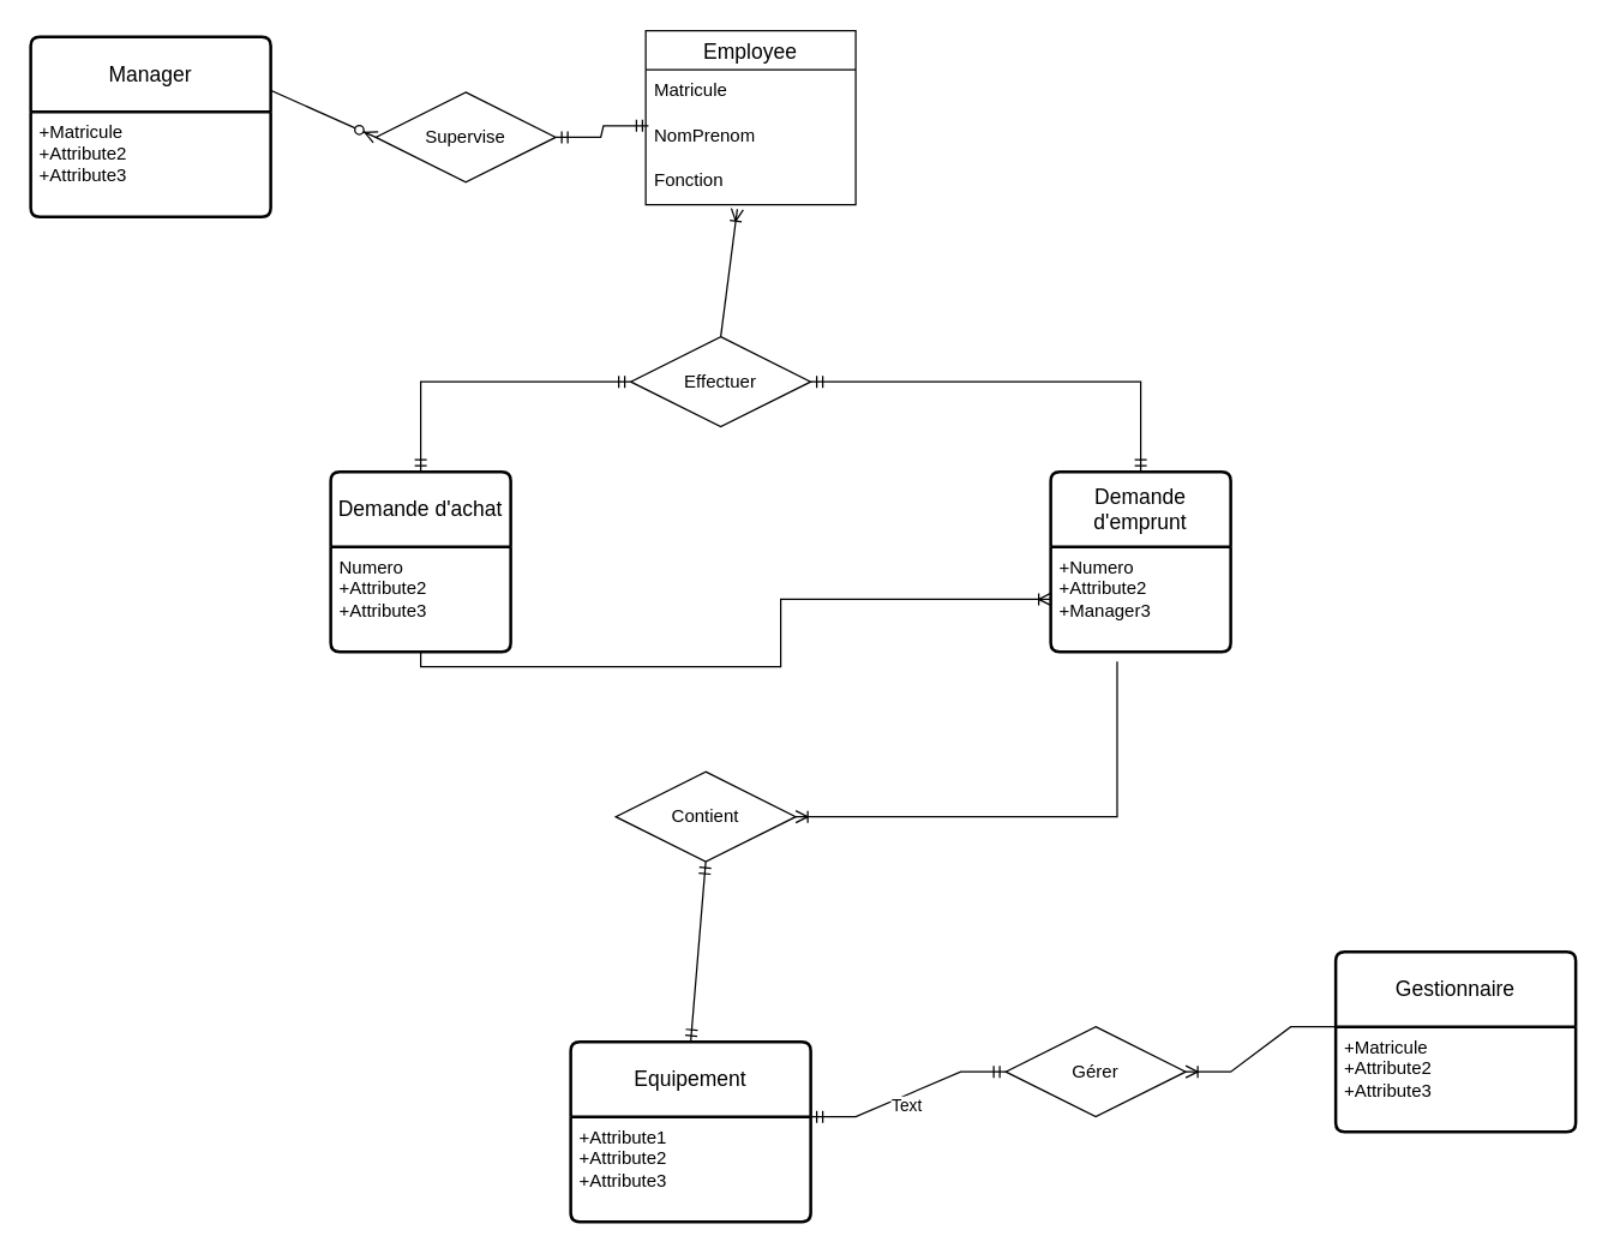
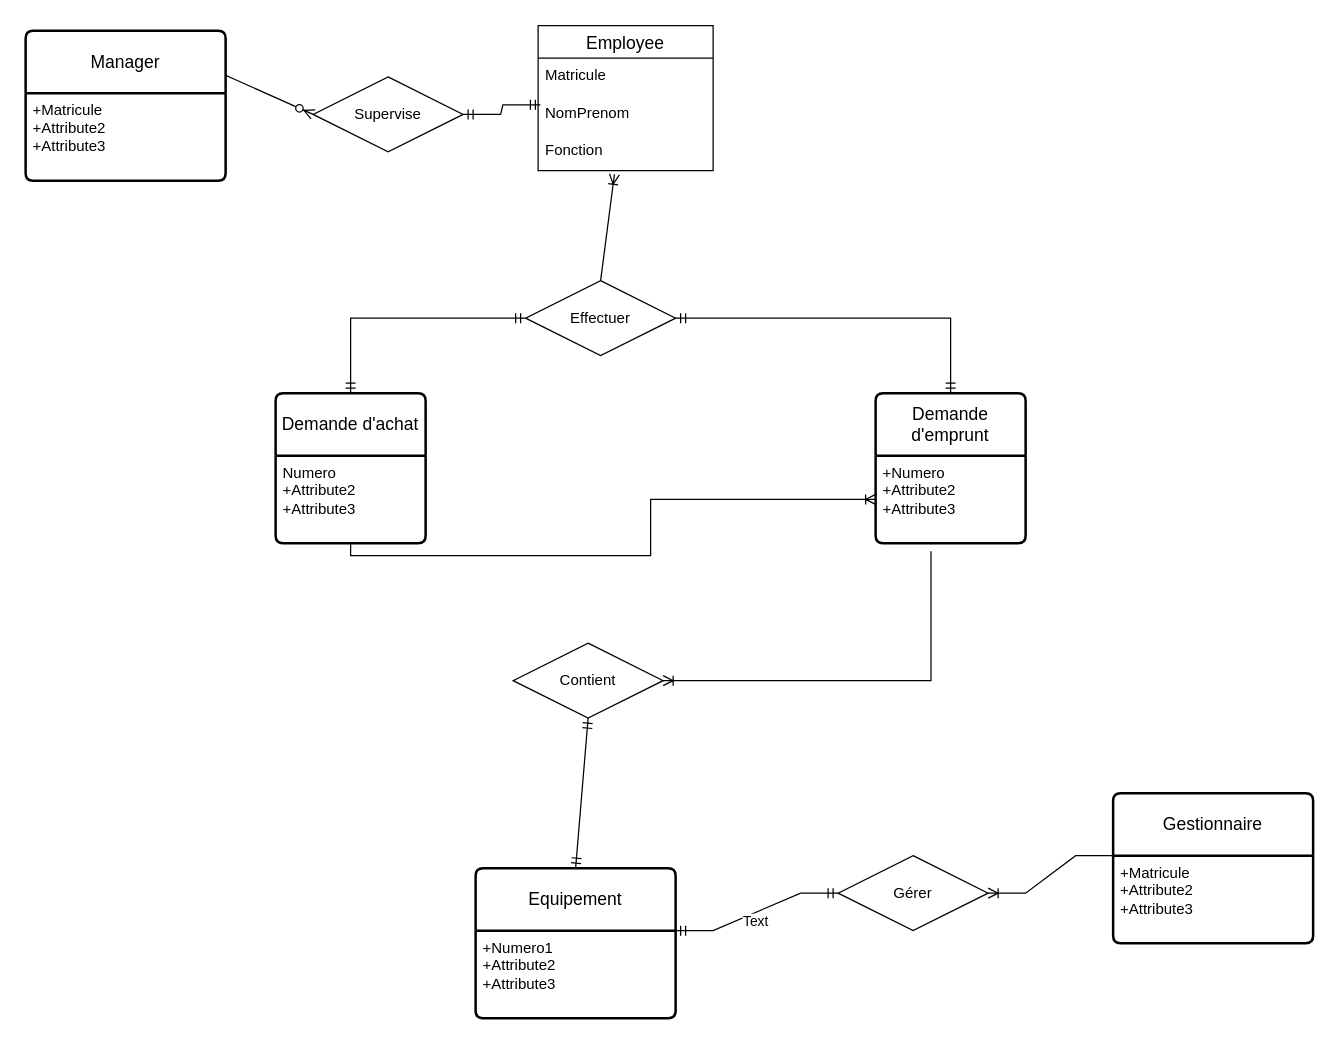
  <mxCell id="0" />
  <mxCell id="1" parent="0" />
  <mxCell id="2" value="Supervise" style="shape=rhombus;perimeter=rhombusPerimeter;whiteSpace=wrap;html=1;align=center;" vertex="1" parent="1"><mxGeometry x="250" y="61" width="120" height="60" as="geometry" /></mxCell>
  <mxCell id="3" value="" style="fontSize=12;html=1;endArrow=ERzeroToMany;endFill=1;rounded=0;exitX=0.5;exitY=0;exitDx=0;exitDy=0;entryX=0;entryY=0.5;entryDx=0;entryDy=0;" edge="1" parent="1" source="29" target="2"><mxGeometry width="100" height="100" relative="1" as="geometry"><mxPoint x="330" y="284" as="sourcePoint" /><mxPoint x="430" y="184" as="targetPoint" /></mxGeometry></mxCell>
  <mxCell id="4" value="Employee" style="swimlane;fontStyle=0;childLayout=stackLayout;horizontal=1;startSize=26;horizontalStack=0;resizeParent=1;resizeParentMax=0;resizeLast=0;collapsible=1;marginBottom=0;align=center;fontSize=14;" vertex="1" parent="1"><mxGeometry x="430" y="20" width="140" height="116" as="geometry" /></mxCell>
  <mxCell id="5" value="Matricule" style="text;strokeColor=none;fillColor=none;spacingLeft=4;spacingRight=4;overflow=hidden;rotatable=0;points=[[0,0.5],[1,0.5]];portConstraint=eastwest;fontSize=12;whiteSpace=wrap;html=1;" vertex="1" parent="4"><mxGeometry y="26" width="140" height="30" as="geometry" /></mxCell>
  <mxCell id="6" value="NomPrenom" style="text;strokeColor=none;fillColor=none;spacingLeft=4;spacingRight=4;overflow=hidden;rotatable=0;points=[[0,0.5],[1,0.5]];portConstraint=eastwest;fontSize=12;whiteSpace=wrap;html=1;" vertex="1" parent="4"><mxGeometry y="56" width="140" height="30" as="geometry" /></mxCell>
  <mxCell id="7" value="Fonction" style="text;strokeColor=none;fillColor=none;spacingLeft=4;spacingRight=4;overflow=hidden;rotatable=0;points=[[0,0.5],[1,0.5]];portConstraint=eastwest;fontSize=12;whiteSpace=wrap;html=1;" vertex="1" parent="4"><mxGeometry y="86" width="140" height="30" as="geometry" /></mxCell>
  <mxCell id="8" value="" style="edgeStyle=entityRelationEdgeStyle;fontSize=12;html=1;endArrow=ERmandOne;startArrow=ERmandOne;rounded=0;entryX=0.013;entryY=0.244;entryDx=0;entryDy=0;entryPerimeter=0;" edge="1" parent="1" source="2" target="6"><mxGeometry width="100" height="100" relative="1" as="geometry"><mxPoint x="330" y="284" as="sourcePoint" /><mxPoint x="430" y="184" as="targetPoint" /></mxGeometry></mxCell>
  <mxCell id="9" value="Effectuer" style="shape=rhombus;perimeter=rhombusPerimeter;whiteSpace=wrap;html=1;align=center;" vertex="1" parent="1"><mxGeometry x="420" y="224" width="120" height="60" as="geometry" /></mxCell>
  <mxCell id="10" value="Demande d'emprunt" style="swimlane;childLayout=stackLayout;horizontal=1;startSize=50;horizontalStack=0;rounded=1;fontSize=14;fontStyle=0;strokeWidth=2;resizeParent=0;resizeLast=1;shadow=0;dashed=0;align=center;arcSize=4;whiteSpace=wrap;html=1;" vertex="1" parent="1"><mxGeometry x="700" y="314" width="120" height="120" as="geometry" /></mxCell>
- <mxCell id="11" value="+Numero&lt;br&gt;+Attribute2&lt;br&gt;+Manager3" style="align=left;strokeColor=none;fillColor=none;spacingLeft=4;fontSize=12;verticalAlign=top;resizable=0;rotatable=0;part=1;html=1;" vertex="1" parent="10"><mxGeometry y="50" width="120" height="70" as="geometry" /></mxCell>
+ <mxCell id="11" value="+Numero&lt;br&gt;+Attribute2&lt;br&gt;+Attribute3" style="align=left;strokeColor=none;fillColor=none;spacingLeft=4;fontSize=12;verticalAlign=top;resizable=0;rotatable=0;part=1;html=1;" vertex="1" parent="10"><mxGeometry y="50" width="120" height="70" as="geometry" /></mxCell>
  <mxCell id="12" value="Demande d'achat" style="swimlane;childLayout=stackLayout;horizontal=1;startSize=50;horizontalStack=0;rounded=1;fontSize=14;fontStyle=0;strokeWidth=2;resizeParent=0;resizeLast=1;shadow=0;dashed=0;align=center;arcSize=4;whiteSpace=wrap;html=1;" vertex="1" parent="1"><mxGeometry x="220" y="314" width="120" height="120" as="geometry" /></mxCell>
  <mxCell id="13" value="Numero&lt;div&gt;+Attribute2&lt;br&gt;+Attribute3&lt;/div&gt;" style="align=left;strokeColor=none;fillColor=none;spacingLeft=4;fontSize=12;verticalAlign=top;resizable=0;rotatable=0;part=1;html=1;" vertex="1" parent="12"><mxGeometry y="50" width="120" height="70" as="geometry" /></mxCell>
  <mxCell id="14" value="" style="fontSize=12;html=1;endArrow=ERoneToMany;rounded=0;exitX=0.5;exitY=0;exitDx=0;exitDy=0;entryX=0.436;entryY=1.097;entryDx=0;entryDy=0;entryPerimeter=0;" edge="1" parent="1" source="9" target="7"><mxGeometry width="100" height="100" relative="1" as="geometry"><mxPoint x="460" y="220" as="sourcePoint" /><mxPoint x="480" y="155" as="targetPoint" /></mxGeometry></mxCell>
  <mxCell id="15" value="" style="edgeStyle=orthogonalEdgeStyle;fontSize=12;html=1;endArrow=ERmandOne;startArrow=ERmandOne;rounded=0;exitX=1;exitY=0.5;exitDx=0;exitDy=0;entryX=0.5;entryY=0;entryDx=0;entryDy=0;" edge="1" parent="1" source="9" target="10"><mxGeometry width="100" height="100" relative="1" as="geometry"><mxPoint x="560" y="229" as="sourcePoint" /><mxPoint x="700" y="294" as="targetPoint" /></mxGeometry></mxCell>
  <mxCell id="16" value="" style="edgeStyle=orthogonalEdgeStyle;fontSize=12;html=1;endArrow=ERmandOne;startArrow=ERmandOne;rounded=0;entryX=0.5;entryY=0;entryDx=0;entryDy=0;exitX=0;exitY=0.5;exitDx=0;exitDy=0;" edge="1" parent="1" source="9" target="12"><mxGeometry width="100" height="100" relative="1" as="geometry"><mxPoint x="550" y="264" as="sourcePoint" /><mxPoint x="690" y="314" as="targetPoint" /></mxGeometry></mxCell>
  <mxCell id="17" value="Contient" style="shape=rhombus;perimeter=rhombusPerimeter;whiteSpace=wrap;html=1;align=center;" vertex="1" parent="1"><mxGeometry x="410" y="514" width="120" height="60" as="geometry" /></mxCell>
  <mxCell id="18" value="" style="edgeStyle=orthogonalEdgeStyle;fontSize=12;html=1;endArrow=ERoneToMany;rounded=0;exitX=0.5;exitY=1;exitDx=0;exitDy=0;" edge="1" parent="1" source="13" target="11"><mxGeometry width="100" height="100" relative="1" as="geometry"><mxPoint x="220" y="484" as="sourcePoint" /><mxPoint x="550" y="614" as="targetPoint" /></mxGeometry></mxCell>
  <mxCell id="19" value="" style="edgeStyle=orthogonalEdgeStyle;fontSize=12;html=1;endArrow=ERoneToMany;rounded=0;exitX=0.369;exitY=1.093;exitDx=0;exitDy=0;entryX=1;entryY=0.5;entryDx=0;entryDy=0;exitPerimeter=0;" edge="1" parent="1" source="11" target="17"><mxGeometry width="100" height="100" relative="1" as="geometry"><mxPoint x="290" y="444" as="sourcePoint" /><mxPoint x="420" y="554" as="targetPoint" /><Array as="points"><mxPoint x="744" y="544" /></Array></mxGeometry></mxCell>
  <mxCell id="20" value="" style="fontSize=12;html=1;endArrow=ERmandOne;startArrow=ERmandOne;rounded=0;exitX=0.5;exitY=0;exitDx=0;exitDy=0;entryX=0.5;entryY=1;entryDx=0;entryDy=0;" edge="1" parent="1" source="27" target="17"><mxGeometry width="100" height="100" relative="1" as="geometry"><mxPoint x="450" y="604" as="sourcePoint" /><mxPoint x="550" y="504" as="targetPoint" /></mxGeometry></mxCell>
  <mxCell id="21" value="Gérer" style="shape=rhombus;perimeter=rhombusPerimeter;whiteSpace=wrap;html=1;align=center;" vertex="1" parent="1"><mxGeometry x="670" y="684" width="120" height="60" as="geometry" /></mxCell>
  <mxCell id="22" value="" style="edgeStyle=entityRelationEdgeStyle;fontSize=12;html=1;endArrow=ERmandOne;startArrow=ERmandOne;rounded=0;entryX=0;entryY=0.5;entryDx=0;entryDy=0;exitX=1;exitY=0;exitDx=0;exitDy=0;" edge="1" parent="1" source="28" target="21"><mxGeometry width="100" height="100" relative="1" as="geometry"><mxPoint x="450" y="184" as="sourcePoint" /><mxPoint x="550" y="84" as="targetPoint" /></mxGeometry></mxCell>
  <mxCell id="23" value="Text" style="edgeLabel;html=1;align=center;verticalAlign=middle;resizable=0;points=[];" vertex="1" connectable="0" parent="22"><mxGeometry x="-0.076" y="-6" relative="1" as="geometry"><mxPoint x="1" as="offset" /></mxGeometry></mxCell>
  <mxCell id="24" value="Gestionnaire" style="swimlane;childLayout=stackLayout;horizontal=1;startSize=50;horizontalStack=0;rounded=1;fontSize=14;fontStyle=0;strokeWidth=2;resizeParent=0;resizeLast=1;shadow=0;dashed=0;align=center;arcSize=4;whiteSpace=wrap;html=1;" vertex="1" parent="1"><mxGeometry x="890" y="634" width="160" height="120" as="geometry" /></mxCell>
  <mxCell id="25" value="+Matricule&lt;br&gt;+Attribute2&lt;br&gt;+Attribute3" style="align=left;strokeColor=none;fillColor=none;spacingLeft=4;fontSize=12;verticalAlign=top;resizable=0;rotatable=0;part=1;html=1;" vertex="1" parent="24"><mxGeometry y="50" width="160" height="70" as="geometry" /></mxCell>
  <mxCell id="26" value="" style="edgeStyle=entityRelationEdgeStyle;fontSize=12;html=1;endArrow=ERoneToMany;rounded=0;entryX=1;entryY=0.5;entryDx=0;entryDy=0;exitX=0;exitY=0;exitDx=0;exitDy=0;" edge="1" parent="1" source="25" target="21"><mxGeometry width="100" height="100" relative="1" as="geometry"><mxPoint x="450" y="394" as="sourcePoint" /><mxPoint x="550" y="294" as="targetPoint" /></mxGeometry></mxCell>
  <mxCell id="27" value="Equipement" style="swimlane;childLayout=stackLayout;horizontal=1;startSize=50;horizontalStack=0;rounded=1;fontSize=14;fontStyle=0;strokeWidth=2;resizeParent=0;resizeLast=1;shadow=0;dashed=0;align=center;arcSize=4;whiteSpace=wrap;html=1;" vertex="1" parent="1"><mxGeometry x="380" y="694" width="160" height="120" as="geometry" /></mxCell>
- <mxCell id="28" value="+Attribute1&#10;+Attribute2&#10;+Attribute3" style="align=left;strokeColor=none;fillColor=none;spacingLeft=4;fontSize=12;verticalAlign=top;resizable=0;rotatable=0;part=1;html=1;" vertex="1" parent="27"><mxGeometry y="50" width="160" height="70" as="geometry" /></mxCell>
+ <mxCell id="28" value="+Numero1&#10;+Attribute2&#10;+Attribute3" style="align=left;strokeColor=none;fillColor=none;spacingLeft=4;fontSize=12;verticalAlign=top;resizable=0;rotatable=0;part=1;html=1;" vertex="1" parent="27"><mxGeometry y="50" width="160" height="70" as="geometry" /></mxCell>
  <mxCell id="29" value="Manager" style="swimlane;childLayout=stackLayout;horizontal=1;startSize=50;horizontalStack=0;rounded=1;fontSize=14;fontStyle=0;strokeWidth=2;resizeParent=0;resizeLast=1;shadow=0;dashed=0;align=center;arcSize=4;whiteSpace=wrap;html=1;" vertex="1" parent="1"><mxGeometry y="24" width="160" height="120" as="geometry" x="20" /></mxCell>
  <mxCell id="30" value="+Matricule&lt;br&gt;+Attribute2&lt;br&gt;+Attribute3" style="align=left;strokeColor=none;fillColor=none;spacingLeft=4;fontSize=12;verticalAlign=top;resizable=0;rotatable=0;part=1;html=1;" vertex="1" parent="29"><mxGeometry y="50" width="160" height="70" as="geometry" /></mxCell>
